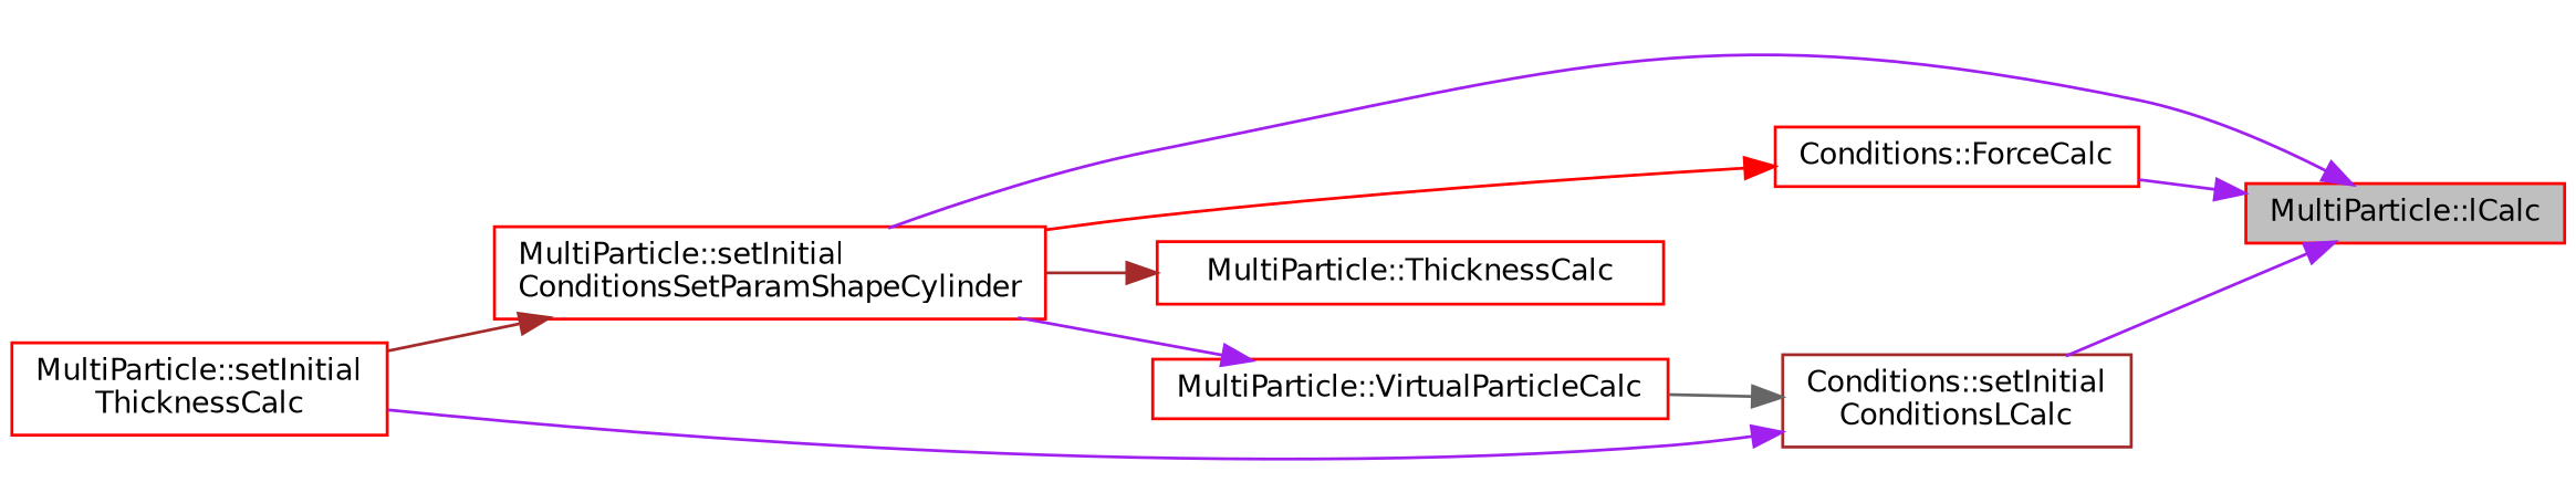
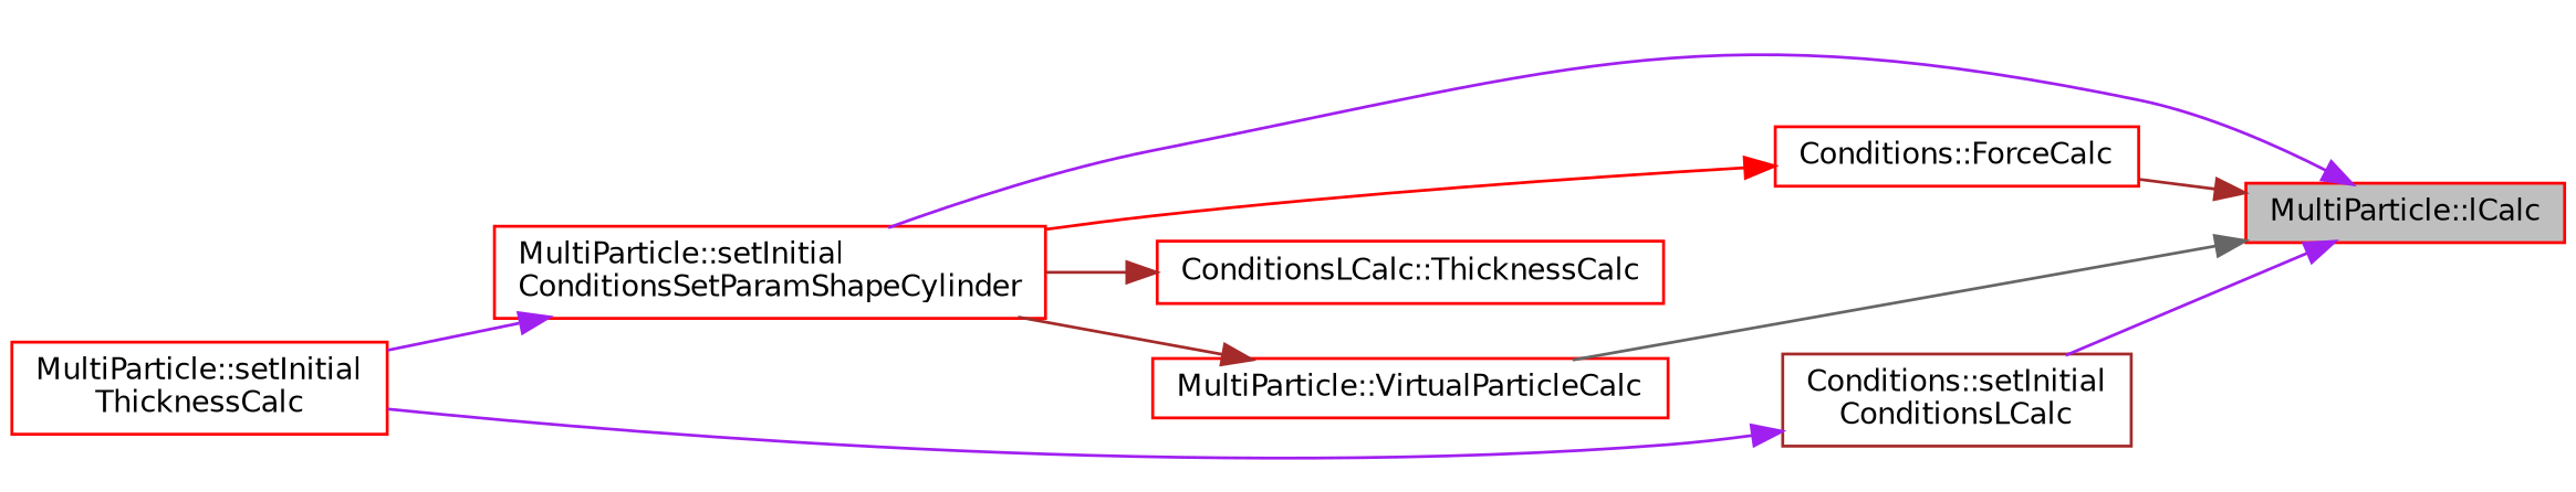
  digraph {
    rankdir=RL
    node [color=red fillcolor=white fontname=Helvetica fontsize=10 shape=record style=filled]
    edge [color=purple dir=back fontname=Helvetica fontsize=10 labelfontname=Helvetica labelfontsize=10 style=solid]
    n1 [fillcolor=grey75 fontcolor=black height=0.2 label="MultiParticle::lCalc" width=0.4]
    n2 [height=0.2 label="Conditions::ForceCalc" width=0.4]
    n3 [color=brown height=0.2 label="Conditions::setInitial\lConditionsLCalc" width=0.4]
    n4 [height=0.2 label="MultiParticle::VirtualParticleCalc" width=0.4]
    n5 [height=0.2 label="MultiParticle::setInitial\lConditionsSetParamShapeCylinder" width=0.4]
    n6 [height=0.2 label="MultiParticle::setInitial\lThicknessCalc" width=0.4]
-   n7 [height=0.2 label="MultiParticle::ThicknessCalc" width=0.4]
-   n1 -> n2
+   n7 [height=0.2 label="ConditionsLCalc::ThicknessCalc" width=0.4]
+   n1 -> n2 [color=brown]
    n1 -> n3
-   n3 -> n4 [color=gray40]
+   n1 -> n4 [color=gray40]
    n1 -> n5
    n2 -> n5 [color=red]
    n3 -> n6
-   n4 -> n5
-   n5 -> n6 [color=brown]
+   n4 -> n5 [color=brown]
+   n5 -> n6
    n7 -> n5 [color=brown]
  }
